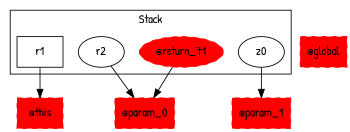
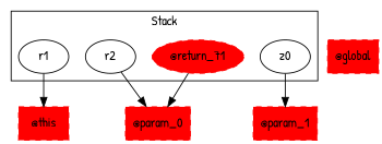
  digraph {
    rankDir=LR
    fontname="Patrick Hand"
    node [fontname="Patrick Hand" color=red style="filled,dashed"]
    edge [fontname="Patrick Hand"]
-   r1 [shape=box color="" style=""]
+   r1 [color="" style=""]
    r2 [color="" style=""]
    z0 [color="" style=""]
    "@return_71"
    "@this" [shape=box]
    "@param_0" [shape=box]
    "@param_1" [shape=box]
    "@global" [shape=box]
    subgraph cluster_1 {
      label=Stack
      r1
      r2
      z0
      "@return_71"
    }
    r1 -> "@this"
    r2 -> "@param_0"
    z0 -> "@param_1"
    "@return_71" -> "@param_0"
  }
